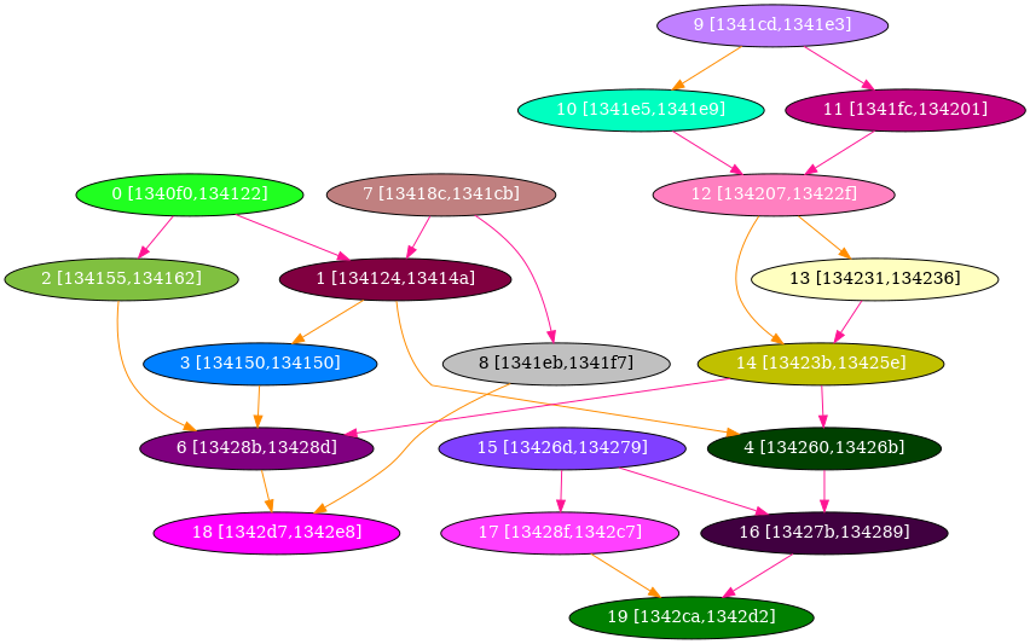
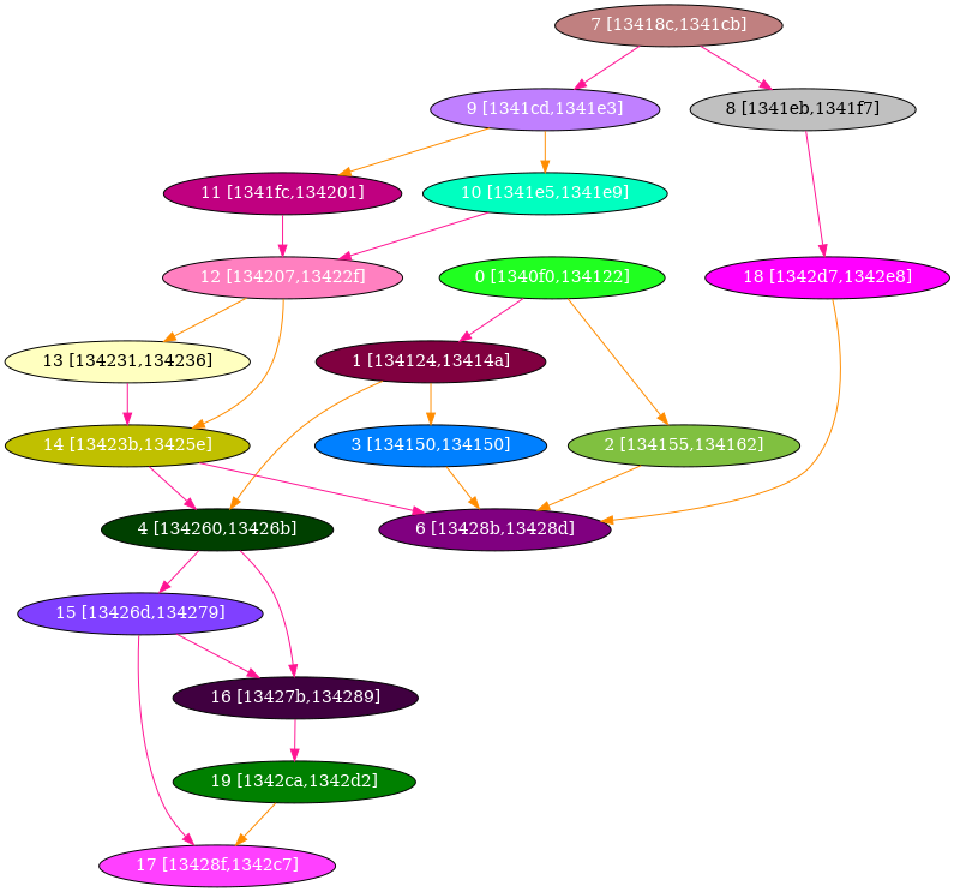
  digraph {
    node [fontcolor="#ffffff" shape=oval style=filled]
    edge [color=deeppink]
    n1 [fillcolor="#20FF20" label="0 [1340f0,134122]"]
    n2 [fillcolor="#800040" label="1 [134124,13414a]"]
    n3 [fillcolor="#80C040" label="2 [134155,134162]"]
    n4 [fillcolor="#0080FF" label="3 [134150,134150]"]
    n5 [fillcolor="#004000" label="4 [134260,13426b]"]
    n6 [fillcolor="#800080" label="6 [13428b,13428d]"]
    n7 [fillcolor="#8040FF" label="15 [13426d,134279]"]
    n8 [fillcolor="#400040" label="16 [13427b,134289]"]
    n9 [fillcolor="#FF00FF" label="18 [1342d7,1342e8]"]
    n10 [fillcolor="#FF40FF" label="17 [13428f,1342c7]"]
    n11 [fillcolor="#008000" label="19 [1342ca,1342d2]"]
    n12 [fillcolor="#C08080" label="7 [13418c,1341cb]"]
    n13 [fillcolor="#C0C0C0" fontcolor="#000000" label="8 [1341eb,1341f7]"]
    n14 [fillcolor="#C080FF" label="9 [1341cd,1341e3]"]
    n15 [fillcolor="#00FFC0" label="10 [1341e5,1341e9]"]
    n16 [fillcolor="#C00080" label="11 [1341fc,134201]"]
    n17 [fillcolor="#FF80C0" label="12 [134207,13422f]"]
    n18 [fillcolor="#FFFFC0" fontcolor="#000000" label="13 [134231,134236]"]
    n19 [fillcolor="#C0C000" label="14 [13423b,13425e]"]
    n1 -> n2
-   n1 -> n3
+   n1 -> n3 [color=darkorange]
    n2 -> n4 [color=darkorange]
    n2 -> n5 [color=darkorange]
    n3 -> n6 [color=darkorange]
    n4 -> n6 [color=darkorange]
+   n5 -> n7
    n5 -> n8
-   n6 -> n9 [color=darkorange]
+   n9 -> n6 [color=darkorange]
    n7 -> n8
    n7 -> n10
    n8 -> n11
-   n10 -> n11 [color=darkorange]
+   n11 -> n10 [color=darkorange]
    n12 -> n13
-   n12 -> n2
-   n13 -> n9 [color=darkorange]
+   n12 -> n14
+   n13 -> n9
    n14 -> n15 [color=darkorange]
-   n14 -> n16
+   n14 -> n16 [color=darkorange]
    n15 -> n17
    n16 -> n17
    n17 -> n18 [color=darkorange]
    n17 -> n19 [color=darkorange]
    n18 -> n19
    n19 -> n5
    n19 -> n6
  }
